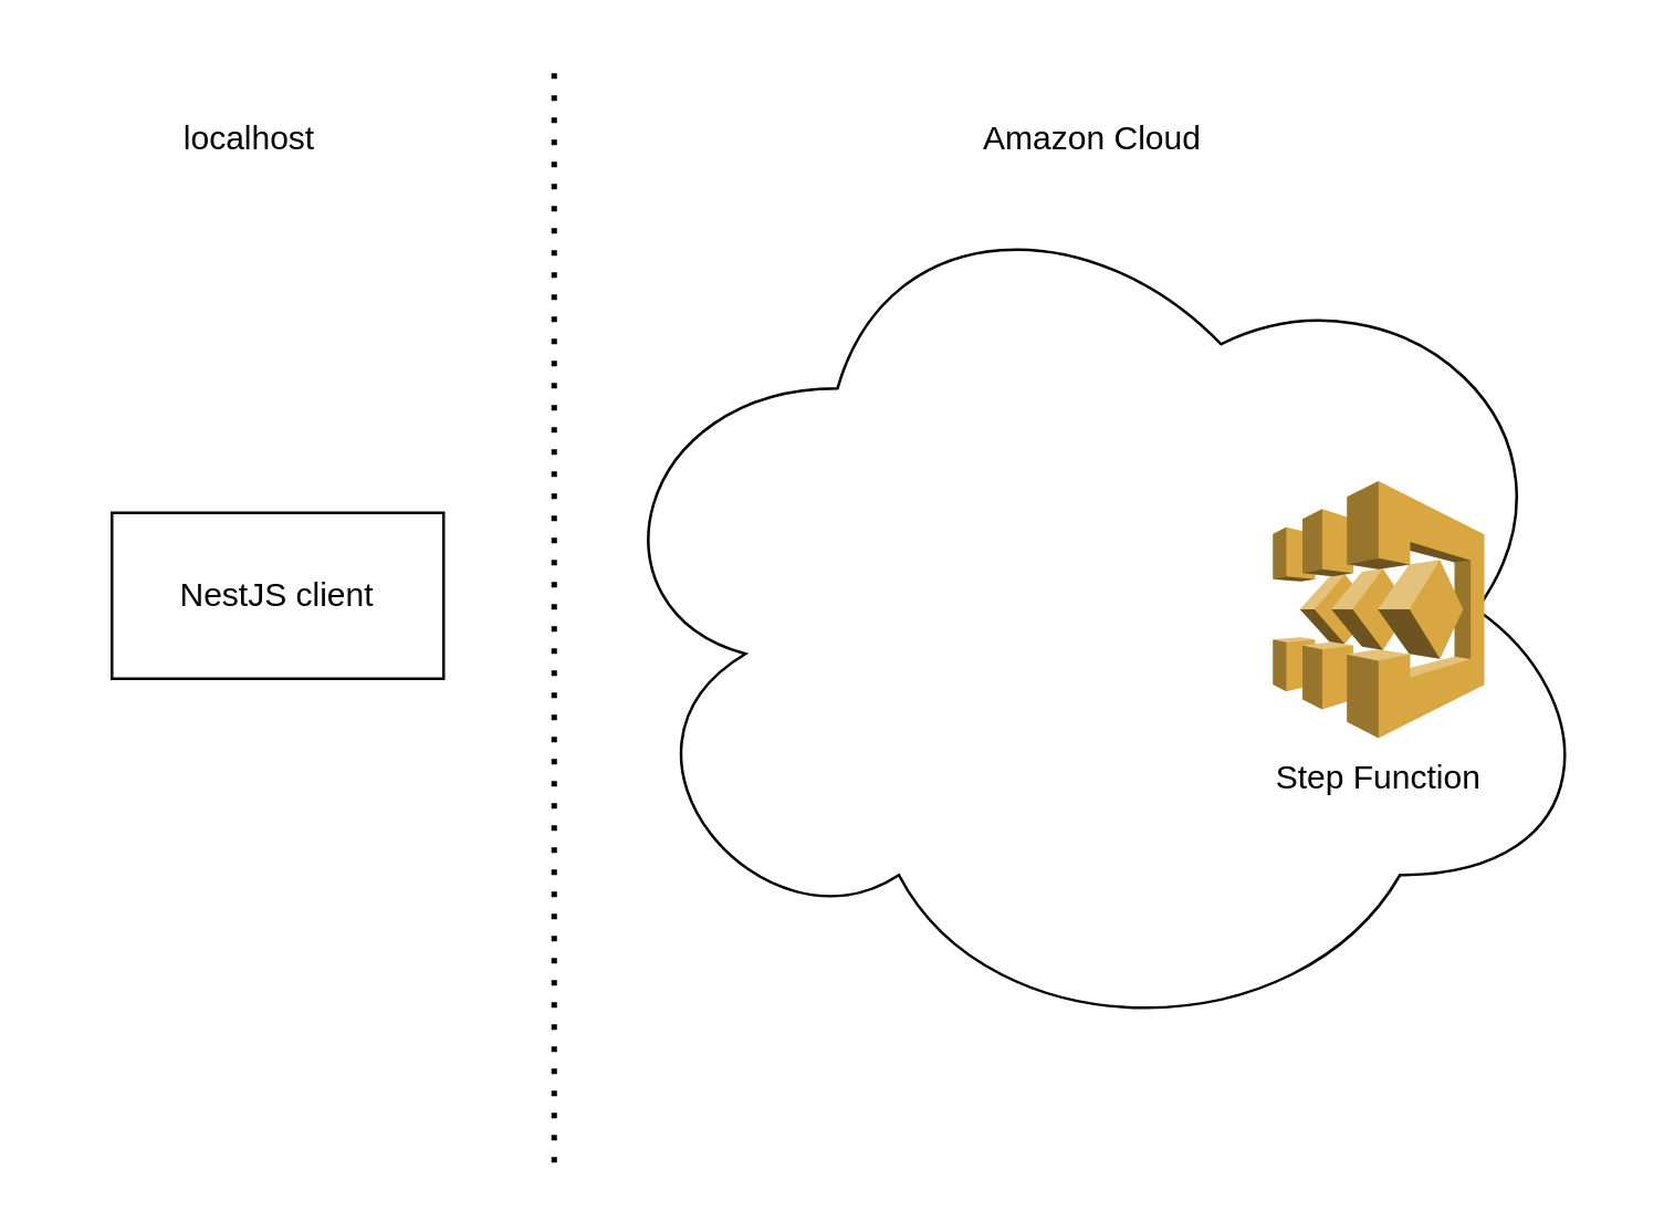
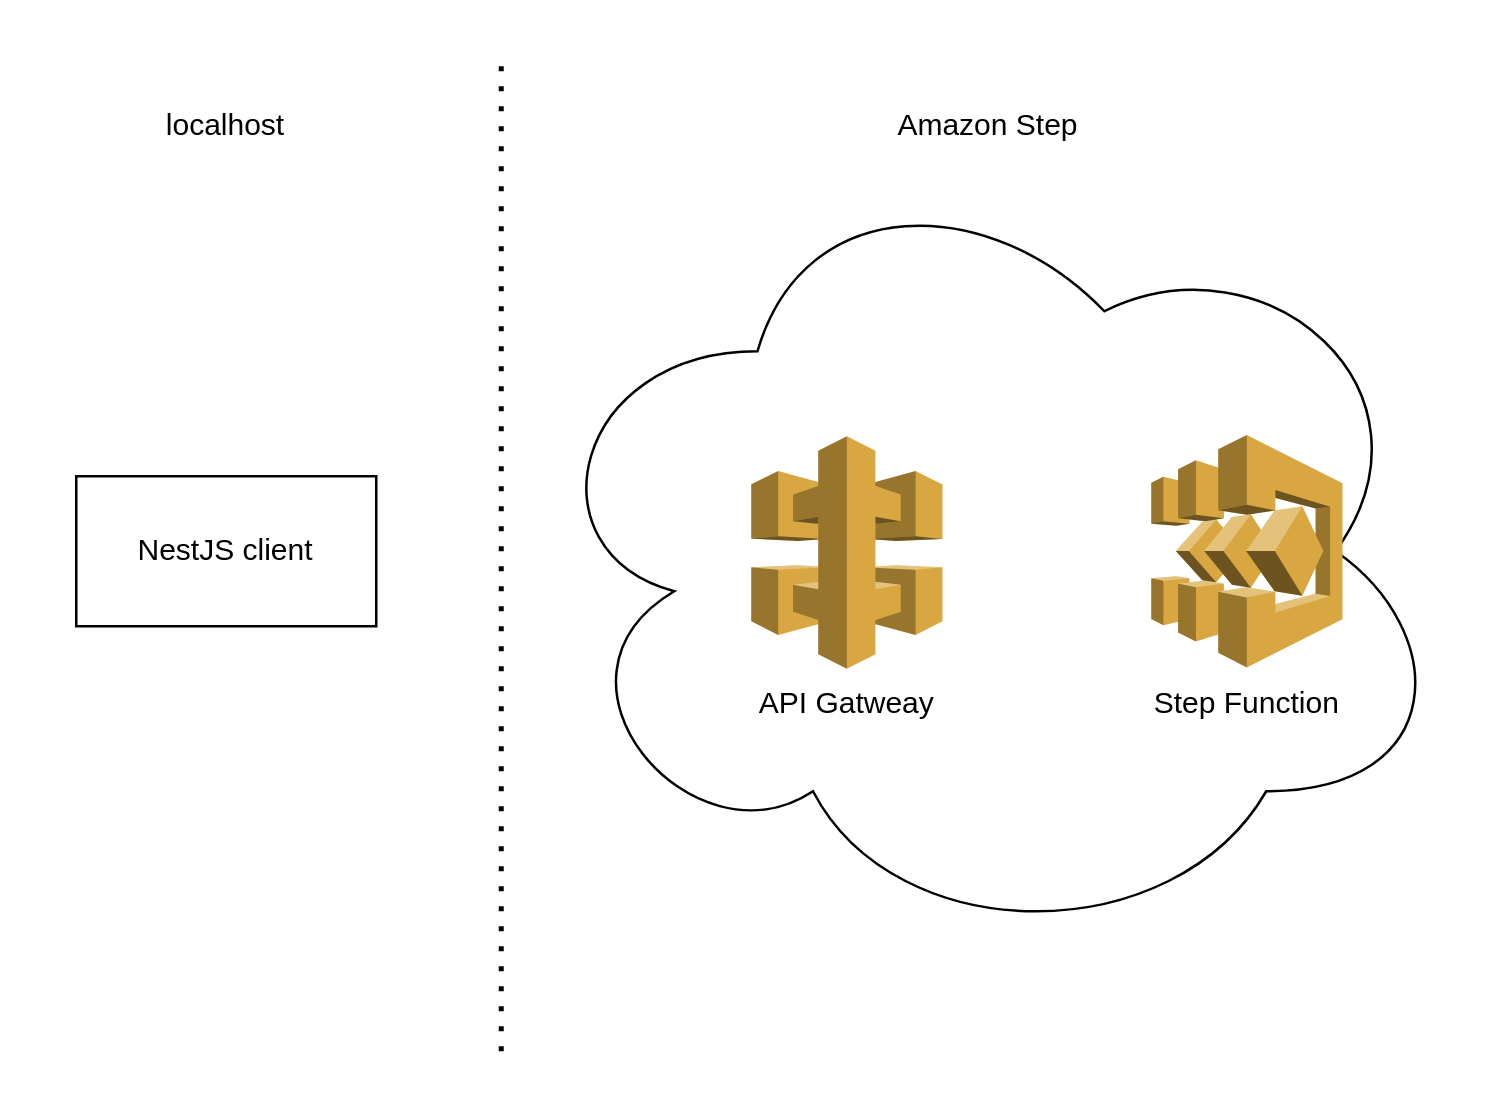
  <mxCell id="0" />
  <mxCell id="1" parent="0" />
  <mxCell id="2" value="" style="ellipse;shape=cloud;whiteSpace=wrap;html=1;" vertex="1" parent="1"><mxGeometry x="210" y="60" width="370" height="320" as="geometry" /></mxCell>
- <mxCell id="3" value="NestJS client" style="rounded=0;whiteSpace=wrap;html=1;" vertex="1" parent="1"><mxGeometry x="40" y="185" width="120" height="60" as="geometry" /></mxCell>
+ <mxCell id="3" value="NestJS client" style="rounded=0;whiteSpace=wrap;html=1;" vertex="1" parent="1"><mxGeometry x="30" y="190" width="120" height="60" as="geometry" /></mxCell>
  <mxCell id="4" value="" style="endArrow=none;dashed=1;html=1;dashPattern=1 3;strokeWidth=2;" edge="1" parent="1"><mxGeometry width="50" height="50" relative="1" as="geometry"><mxPoint x="200" y="420" as="sourcePoint" /><mxPoint x="200" y="20" as="targetPoint" /></mxGeometry></mxCell>
- <mxCell id="5" value="Amazon Cloud" style="text;html=1;strokeColor=none;fillColor=none;align=center;verticalAlign=middle;whiteSpace=wrap;rounded=0;" vertex="1" parent="1"><mxGeometry x="325" y="40" width="140" height="20" as="geometry" /></mxCell>
+ <mxCell id="5" value="Amazon Step" style="text;html=1;strokeColor=none;fillColor=none;align=center;verticalAlign=middle;whiteSpace=wrap;rounded=0;" vertex="1" parent="1"><mxGeometry x="325" y="40" width="140" height="20" as="geometry" /></mxCell>
  <mxCell id="6" value="localhost" style="text;html=1;strokeColor=none;fillColor=none;align=center;verticalAlign=middle;whiteSpace=wrap;rounded=0;" vertex="1" parent="1"><mxGeometry x="20" y="40" width="140" height="20" as="geometry" /></mxCell>
+ <mxCell id="7" value="API Gatweay" style="outlineConnect=0;dashed=0;verticalLabelPosition=bottom;verticalAlign=top;align=center;html=1;shape=mxgraph.aws3.api_gateway;fillColor=#D9A741;gradientColor=none;" vertex="1" parent="1"><mxGeometry x="300" y="174" width="76.5" height="93" as="geometry" /></mxCell>
  <mxCell id="8" value="Step Function" style="outlineConnect=0;dashed=0;verticalLabelPosition=bottom;verticalAlign=top;align=center;html=1;shape=mxgraph.aws3.step_functions;fillColor=#D9A741;gradientColor=none;" vertex="1" parent="1"><mxGeometry x="460" y="173.5" width="76.5" height="93" as="geometry" /></mxCell>
